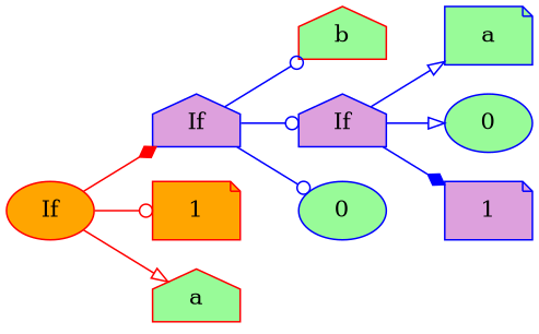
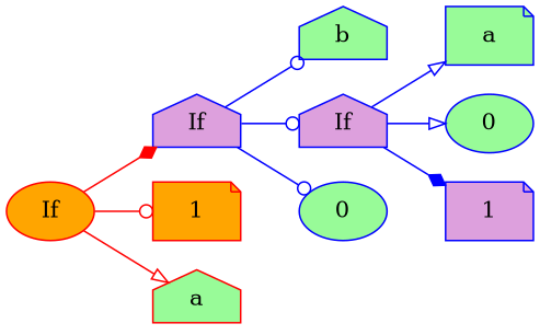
  digraph {
    rankdir=LR
    node [color=blue shape=house style=filled fillcolor=palegreen]
    edge [color=blue arrowhead=odot]
    n1 [label=If fillcolor=plum]
-   n2 [color=red label=b]
+   n2 [label=b]
    n3 [label=If fillcolor=plum]
    n4 [label=0 shape=ellipse]
    n5 [label=a shape=note]
    n6 [label=0 shape=ellipse]
    n7 [label=1 shape=note fillcolor=plum]
    n8 [color=red label=If shape=ellipse fillcolor=orange]
    n9 [color=red label=1 shape=note fillcolor=orange]
    n10 [color=red label=a]
    subgraph sub_1 {
      n1
      n2
      n3
      n4
      n5
      n6
      n7
    }
    subgraph sub_2 {
      n8
      n9
      n10
    }
    n1 -> n2
    n1 -> n3
    n1 -> n4
    n3 -> n5 [arrowhead=onormal]
    n3 -> n6 [arrowhead=onormal]
    n3 -> n7 [arrowhead=diamond]
    n8 -> n1 [color=red arrowhead=diamond]
    n8 -> n9 [color=red]
    n8 -> n10 [color=red arrowhead=onormal]
  }
